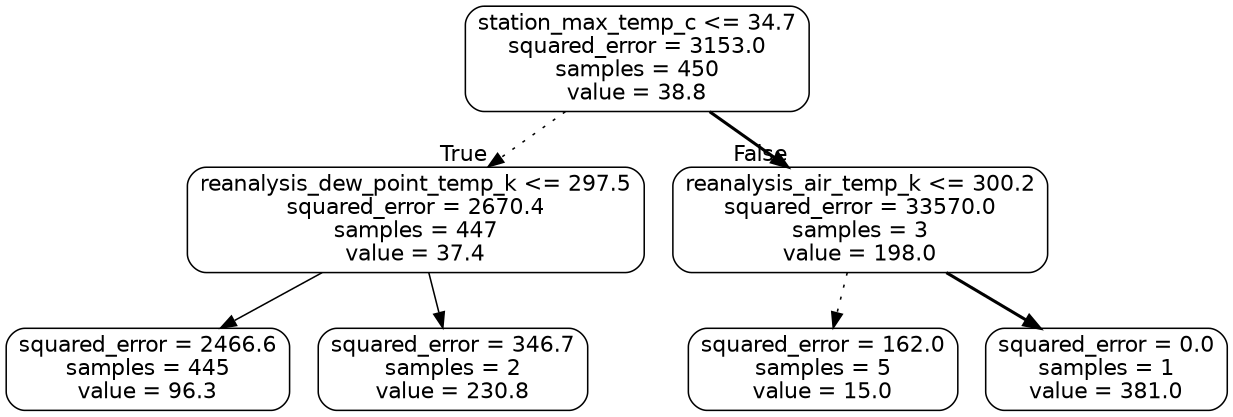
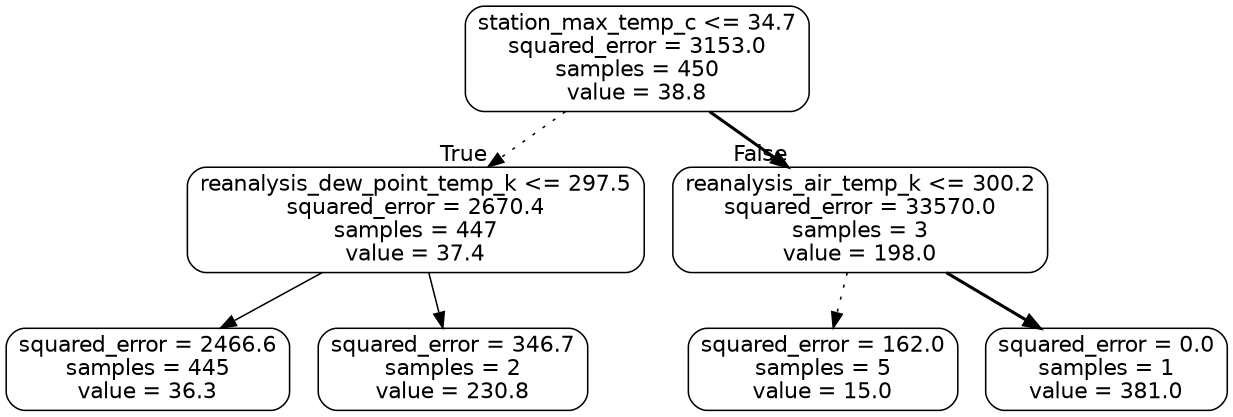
  digraph {
    node [color=black fontname=helvetica shape=box style=rounded]
    edge [fontname=helvetica style=dotted]
    n1 [label="station_max_temp_c <= 34.7\nsquared_error = 3153.0\nsamples = 450\nvalue = 38.8"]
    n2 [label="reanalysis_dew_point_temp_k <= 297.5\nsquared_error = 2670.4\nsamples = 447\nvalue = 37.4"]
    n3 [label="reanalysis_air_temp_k <= 300.2\nsquared_error = 33570.0\nsamples = 3\nvalue = 198.0"]
-   n4 [label="squared_error = 2466.6\nsamples = 445\nvalue = 96.3"]
+   n4 [label="squared_error = 2466.6\nsamples = 445\nvalue = 36.3"]
    n5 [label="squared_error = 346.7\nsamples = 2\nvalue = 230.8"]
    n6 [label="squared_error = 162.0\nsamples = 5\nvalue = 15.0"]
    n7 [label="squared_error = 0.0\nsamples = 1\nvalue = 381.0"]
    n1 -> n2 [headlabel=True labelangle=45 labeldistance=2.5]
    n1 -> n3 [headlabel=False labelangle=-45 labeldistance=2.5 style=bold]
    n2 -> n4 [style=solid]
    n2 -> n5 [style=solid]
    n3 -> n6
    n3 -> n7 [style=bold]
  }
